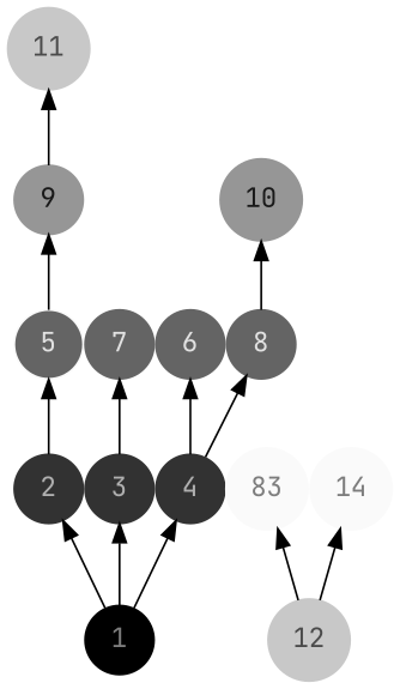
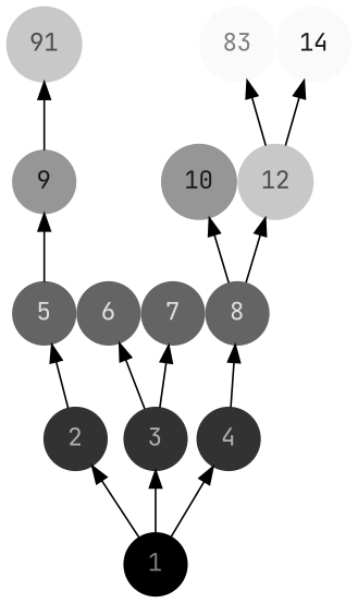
  digraph {
    fontname="JetBrains Mono"
    nodesep=0.00
    ordering=out
    rankdir=BT
    node [color="#646464" fillcolor="#646464" fontcolor="#E1E1E1" fontname="JetBrains Mono" shape=circle style=filled]
    edge [color="#000000" fontname="JetBrains Mono"]
    1 [color="#000000" fillcolor="#000000" fontcolor="#7D7D7D"]
    2 [color="#323232" fillcolor="#323232" fontcolor="#AFAFAF"]
    3 [color="#323232" fillcolor="#323232" fontcolor="#AFAFAF"]
    4 [color="#323232" fillcolor="#323232" fontcolor="#AFAFAF"]
-   5 [color="#FAFAFA"]
+   5
    6
    7
    8
    9 [color="#969696" fillcolor="#969696" fontcolor="#191919"]
    10 [color="#969696" fillcolor="#969696" fontcolor="#191919"]
    12 [color="#C8C8C8" fillcolor="#C8C8C8" fontcolor="#4B4B4B"]
-   11 [color="#C8C8C8" fillcolor="#C8C8C8" fontcolor="#4B4B4B"]
+   11 [color="#C8C8C8" fillcolor="#C8C8C8" fontcolor="#4B4B4B" label=91]
    n13 [color="#FAFAFA" fillcolor="#FAFAFA" fontcolor="#7D7D7D" label=83]
-   14 [color="#FAFAFA" fillcolor="#FAFAFA" fontcolor="#7D7D7D"]
+   14 [color="#FAFAFA" fillcolor="#FAFAFA" fontcolor="#191919"]
    1 -> 2
    1 -> 3
    1 -> 4
    2 -> 5
-   4 -> 6
+   3 -> 6
    3 -> 7
    4 -> 8
    5 -> 9
    8 -> 10
+   8 -> 12
    9 -> 11
    12 -> n13
    12 -> 14
  }
